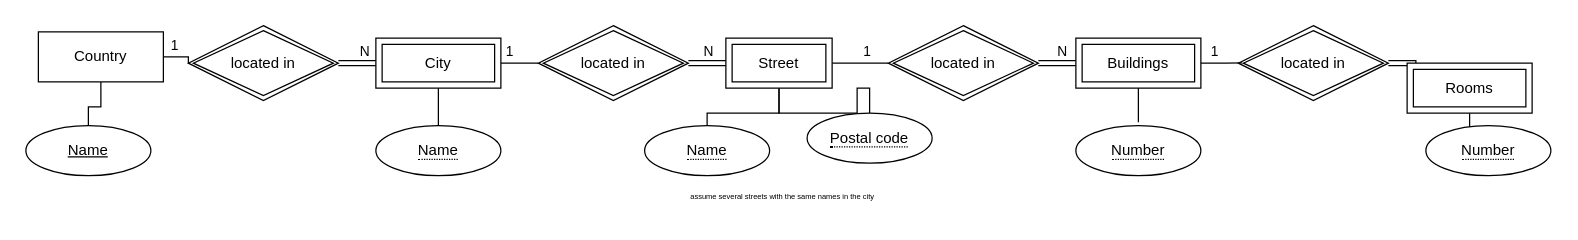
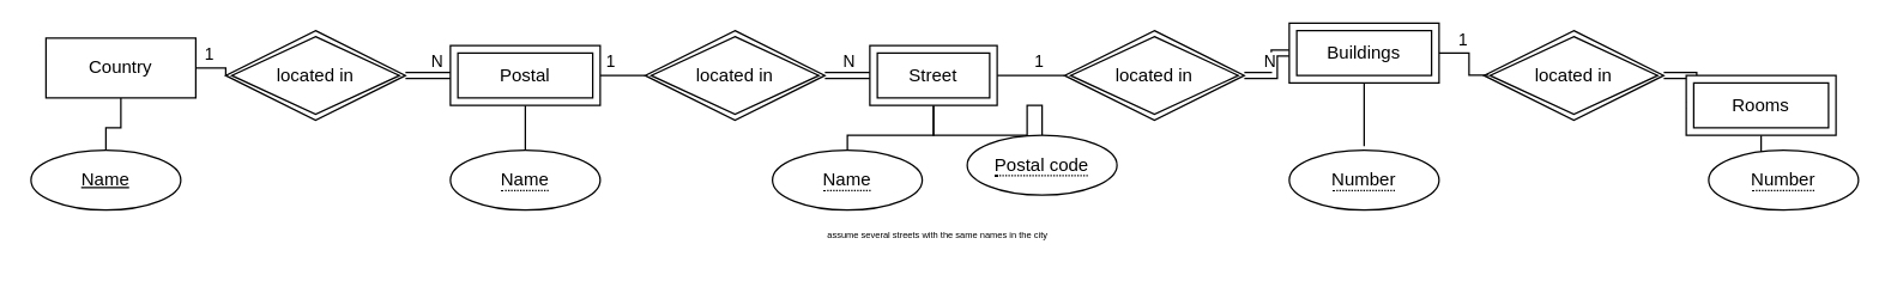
  <mxCell id="0" />
  <mxCell id="1" parent="0" />
  <mxCell id="2" style="edgeStyle=orthogonalEdgeStyle;rounded=0;orthogonalLoop=1;jettySize=auto;html=1;entryX=0;entryY=0.5;entryDx=0;entryDy=0;endArrow=none;endFill=0;" parent="1" source="5" target="8" edge="1"><mxGeometry relative="1" as="geometry" /></mxCell>
  <mxCell id="3" value="1" style="edgeLabel;html=1;align=center;verticalAlign=middle;resizable=0;points=[];" vertex="1" connectable="0" parent="2"><mxGeometry x="-0.848" relative="1" as="geometry"><mxPoint x="6" y="-10" as="offset" /></mxGeometry></mxCell>
  <mxCell id="4" style="edgeStyle=orthogonalEdgeStyle;rounded=0;orthogonalLoop=1;jettySize=auto;html=1;entryX=0.5;entryY=0;entryDx=0;entryDy=0;endArrow=none;endFill=0;" parent="1" source="5" target="32" edge="1"><mxGeometry relative="1" as="geometry" /></mxCell>
  <mxCell id="5" value="Country" style="whiteSpace=wrap;html=1;align=center;" parent="1" vertex="1"><mxGeometry x="30" y="25" width="100" height="40" as="geometry" /></mxCell>
  <mxCell id="6" style="edgeStyle=orthogonalEdgeStyle;rounded=0;orthogonalLoop=1;jettySize=auto;html=1;exitX=1;exitY=0.5;exitDx=0;exitDy=0;entryX=0;entryY=0.5;entryDx=0;entryDy=0;shape=link;" parent="1" source="8" target="12" edge="1"><mxGeometry relative="1" as="geometry" /></mxCell>
  <mxCell id="7" value="N" style="edgeLabel;html=1;align=center;verticalAlign=middle;resizable=0;points=[];" vertex="1" connectable="0" parent="6"><mxGeometry x="0.492" y="2" relative="1" as="geometry"><mxPoint x="-2" y="-8" as="offset" /></mxGeometry></mxCell>
  <mxCell id="8" value="located in" style="shape=rhombus;double=1;perimeter=rhombusPerimeter;whiteSpace=wrap;html=1;align=center;" parent="1" vertex="1"><mxGeometry x="150" y="20" width="120" height="60" as="geometry" /></mxCell>
  <mxCell id="9" style="edgeStyle=orthogonalEdgeStyle;rounded=0;orthogonalLoop=1;jettySize=auto;html=1;entryX=0;entryY=0.5;entryDx=0;entryDy=0;endArrow=none;endFill=0;" parent="1" source="12" target="15" edge="1"><mxGeometry relative="1" as="geometry" /></mxCell>
  <mxCell id="10" value="1" style="edgeLabel;html=1;align=center;verticalAlign=middle;resizable=0;points=[];" vertex="1" connectable="0" parent="9"><mxGeometry x="-0.775" y="1" relative="1" as="geometry"><mxPoint y="-9" as="offset" /></mxGeometry></mxCell>
  <mxCell id="11" style="edgeStyle=orthogonalEdgeStyle;shape=connector;rounded=0;orthogonalLoop=1;jettySize=auto;html=1;entryX=0.5;entryY=0;entryDx=0;entryDy=0;strokeColor=default;align=center;verticalAlign=middle;fontFamily=Helvetica;fontSize=11;fontColor=default;labelBackgroundColor=default;endArrow=none;endFill=0;" parent="1" source="12" target="33" edge="1"><mxGeometry relative="1" as="geometry" /></mxCell>
- <mxCell id="12" value="City" style="shape=ext;margin=3;double=1;whiteSpace=wrap;html=1;align=center;" parent="1" vertex="1"><mxGeometry x="300" y="30" width="100" height="40" as="geometry" /></mxCell>
+ <mxCell id="12" value="Postal" style="shape=ext;margin=3;double=1;whiteSpace=wrap;html=1;align=center;" parent="1" vertex="1"><mxGeometry x="300" y="30" width="100" height="40" as="geometry" /></mxCell>
  <mxCell id="13" style="edgeStyle=orthogonalEdgeStyle;rounded=0;orthogonalLoop=1;jettySize=auto;html=1;entryX=0;entryY=0.5;entryDx=0;entryDy=0;shape=link;" parent="1" source="15" target="20" edge="1"><mxGeometry relative="1" as="geometry" /></mxCell>
  <mxCell id="14" value="N" style="edgeLabel;html=1;align=center;verticalAlign=middle;resizable=0;points=[];" vertex="1" connectable="0" parent="13"><mxGeometry x="0.653" y="2" relative="1" as="geometry"><mxPoint x="-6" y="-8" as="offset" /></mxGeometry></mxCell>
  <mxCell id="15" value="located in" style="shape=rhombus;double=1;perimeter=rhombusPerimeter;whiteSpace=wrap;html=1;align=center;" parent="1" vertex="1"><mxGeometry x="430" y="20" width="120" height="60" as="geometry" /></mxCell>
  <mxCell id="16" style="edgeStyle=orthogonalEdgeStyle;rounded=0;orthogonalLoop=1;jettySize=auto;html=1;entryX=0;entryY=0.5;entryDx=0;entryDy=0;endArrow=none;endFill=0;" parent="1" source="20" target="23" edge="1"><mxGeometry relative="1" as="geometry" /></mxCell>
  <mxCell id="17" value="1" style="edgeLabel;html=1;align=center;verticalAlign=middle;resizable=0;points=[];" vertex="1" connectable="0" parent="16"><mxGeometry x="0.222" y="2" relative="1" as="geometry"><mxPoint y="-8" as="offset" /></mxGeometry></mxCell>
  <mxCell id="18" style="edgeStyle=orthogonalEdgeStyle;shape=connector;rounded=0;orthogonalLoop=1;jettySize=auto;html=1;entryX=0.5;entryY=0;entryDx=0;entryDy=0;strokeColor=default;align=center;verticalAlign=middle;fontFamily=Helvetica;fontSize=11;fontColor=default;labelBackgroundColor=default;endArrow=none;endFill=0;" parent="1" source="20" target="34" edge="1"><mxGeometry relative="1" as="geometry" /></mxCell>
  <mxCell id="19" style="edgeStyle=orthogonalEdgeStyle;shape=connector;rounded=0;orthogonalLoop=1;jettySize=auto;html=1;entryX=0.5;entryY=0;entryDx=0;entryDy=0;strokeColor=default;align=center;verticalAlign=middle;fontFamily=Helvetica;fontSize=11;fontColor=default;labelBackgroundColor=default;endArrow=none;endFill=0;" parent="1" source="20" target="35" edge="1"><mxGeometry relative="1" as="geometry" /></mxCell>
  <mxCell id="20" value="Street" style="shape=ext;margin=3;double=1;whiteSpace=wrap;html=1;align=center;" parent="1" vertex="1"><mxGeometry x="580" y="30" width="85" height="40" as="geometry" /></mxCell>
  <mxCell id="21" style="edgeStyle=orthogonalEdgeStyle;rounded=0;orthogonalLoop=1;jettySize=auto;html=1;entryX=0;entryY=0.5;entryDx=0;entryDy=0;shape=link;" parent="1" source="23" target="24" edge="1"><mxGeometry relative="1" as="geometry" /></mxCell>
  <mxCell id="22" value="N" style="edgeLabel;html=1;align=center;verticalAlign=middle;resizable=0;points=[];" vertex="1" connectable="0" parent="21"><mxGeometry x="-0.292" y="1" relative="1" as="geometry"><mxPoint y="-9" as="offset" /></mxGeometry></mxCell>
  <mxCell id="23" value="located in" style="shape=rhombus;double=1;perimeter=rhombusPerimeter;whiteSpace=wrap;html=1;align=center;" parent="1" vertex="1"><mxGeometry x="710" y="20" width="120" height="60" as="geometry" /></mxCell>
- <mxCell id="24" value="Buildings" style="shape=ext;margin=3;double=1;whiteSpace=wrap;html=1;align=center;" parent="1" vertex="1"><mxGeometry x="860" y="30" width="100" height="40" as="geometry" /></mxCell>
+ <mxCell id="24" value="Buildings" style="shape=ext;margin=3;double=1;whiteSpace=wrap;html=1;align=center;" parent="1" vertex="1"><mxGeometry x="860" y="15" width="100" height="40" as="geometry" /></mxCell>
  <mxCell id="25" style="edgeStyle=orthogonalEdgeStyle;rounded=0;orthogonalLoop=1;jettySize=auto;html=1;entryX=0;entryY=0.5;entryDx=0;entryDy=0;shape=link;" parent="1" source="27" target="29" edge="1"><mxGeometry relative="1" as="geometry" /></mxCell>
  <mxCell id="26" value="N" style="edgeLabel;html=1;align=center;verticalAlign=middle;resizable=0;points=[];" vertex="1" connectable="0" parent="25"><mxGeometry x="0.664" y="1" relative="1" as="geometry"><mxPoint y="-9" as="offset" /></mxGeometry></mxCell>
  <mxCell id="27" value="located in" style="shape=rhombus;double=1;perimeter=rhombusPerimeter;whiteSpace=wrap;html=1;align=center;" parent="1" vertex="1"><mxGeometry x="990" y="20" width="120" height="60" as="geometry" /></mxCell>
  <mxCell id="28" style="edgeStyle=orthogonalEdgeStyle;shape=connector;rounded=0;orthogonalLoop=1;jettySize=auto;html=1;entryX=0.5;entryY=0;entryDx=0;entryDy=0;strokeColor=default;align=center;verticalAlign=middle;fontFamily=Helvetica;fontSize=11;fontColor=default;labelBackgroundColor=default;endArrow=none;endFill=0;" parent="1" source="29" target="37" edge="1"><mxGeometry relative="1" as="geometry" /></mxCell>
  <mxCell id="29" value="Rooms" style="shape=ext;margin=3;double=1;whiteSpace=wrap;html=1;align=center;" parent="1" vertex="1"><mxGeometry x="1125" y="50" width="100" height="40" as="geometry" /></mxCell>
  <mxCell id="30" style="edgeStyle=orthogonalEdgeStyle;rounded=0;orthogonalLoop=1;jettySize=auto;html=1;entryX=0.026;entryY=0.496;entryDx=0;entryDy=0;entryPerimeter=0;endArrow=none;endFill=0;" parent="1" source="24" target="27" edge="1"><mxGeometry relative="1" as="geometry" /></mxCell>
  <mxCell id="31" value="1" style="edgeLabel;html=1;align=center;verticalAlign=middle;resizable=0;points=[];" vertex="1" connectable="0" parent="30"><mxGeometry x="-0.304" y="2" relative="1" as="geometry"><mxPoint x="-2" y="-8" as="offset" /></mxGeometry></mxCell>
  <mxCell id="32" value="Name" style="ellipse;whiteSpace=wrap;html=1;align=center;fontStyle=4;" parent="1" vertex="1"><mxGeometry x="20" y="100" width="100" height="40" as="geometry" /></mxCell>
  <mxCell id="33" value="&lt;span style=&quot;border-bottom: 1px dotted&quot;&gt;Name&lt;/span&gt;" style="ellipse;whiteSpace=wrap;html=1;align=center;" parent="1" vertex="1"><mxGeometry x="300" y="100" width="100" height="40" as="geometry" /></mxCell>
  <mxCell id="34" value="&lt;span style=&quot;border-bottom: 1px dotted&quot;&gt;Name&lt;/span&gt;" style="ellipse;whiteSpace=wrap;html=1;align=center;" parent="1" vertex="1"><mxGeometry x="515" y="100" width="100" height="40" as="geometry" /></mxCell>
  <mxCell id="35" value="&lt;span style=&quot;border-bottom: 1px dotted&quot;&gt;Postal code&lt;/span&gt;" style="ellipse;whiteSpace=wrap;html=1;align=center;" parent="1" vertex="1"><mxGeometry x="645" y="90" width="100" height="40" as="geometry" /></mxCell>
  <mxCell id="36" value="&lt;span style=&quot;border-bottom: 1px dotted&quot;&gt;Number&lt;/span&gt;" style="ellipse;whiteSpace=wrap;html=1;align=center;" parent="1" vertex="1"><mxGeometry x="860" y="100" width="100" height="40" as="geometry" /></mxCell>
  <mxCell id="37" value="&lt;span style=&quot;border-bottom: 1px dotted&quot;&gt;Number&lt;/span&gt;" style="ellipse;whiteSpace=wrap;html=1;align=center;" parent="1" vertex="1"><mxGeometry x="1140" y="100" width="100" height="40" as="geometry" /></mxCell>
  <mxCell id="38" value="&lt;font style=&quot;font-size: 6px;&quot;&gt;assume several streets with the same names in the city&lt;/font&gt;" style="text;html=1;align=center;verticalAlign=middle;resizable=0;points=[];autosize=1;strokeColor=none;fillColor=none;" parent="1" vertex="1"><mxGeometry x="540" y="140" width="170" height="30" as="geometry" /></mxCell>
  <mxCell id="39" style="edgeStyle=orthogonalEdgeStyle;shape=connector;rounded=0;orthogonalLoop=1;jettySize=auto;html=1;entryX=0.5;entryY=-0.07;entryDx=0;entryDy=0;entryPerimeter=0;strokeColor=default;align=center;verticalAlign=middle;fontFamily=Helvetica;fontSize=11;fontColor=default;labelBackgroundColor=default;endArrow=none;endFill=0;" parent="1" source="24" target="36" edge="1"><mxGeometry relative="1" as="geometry" /></mxCell>
